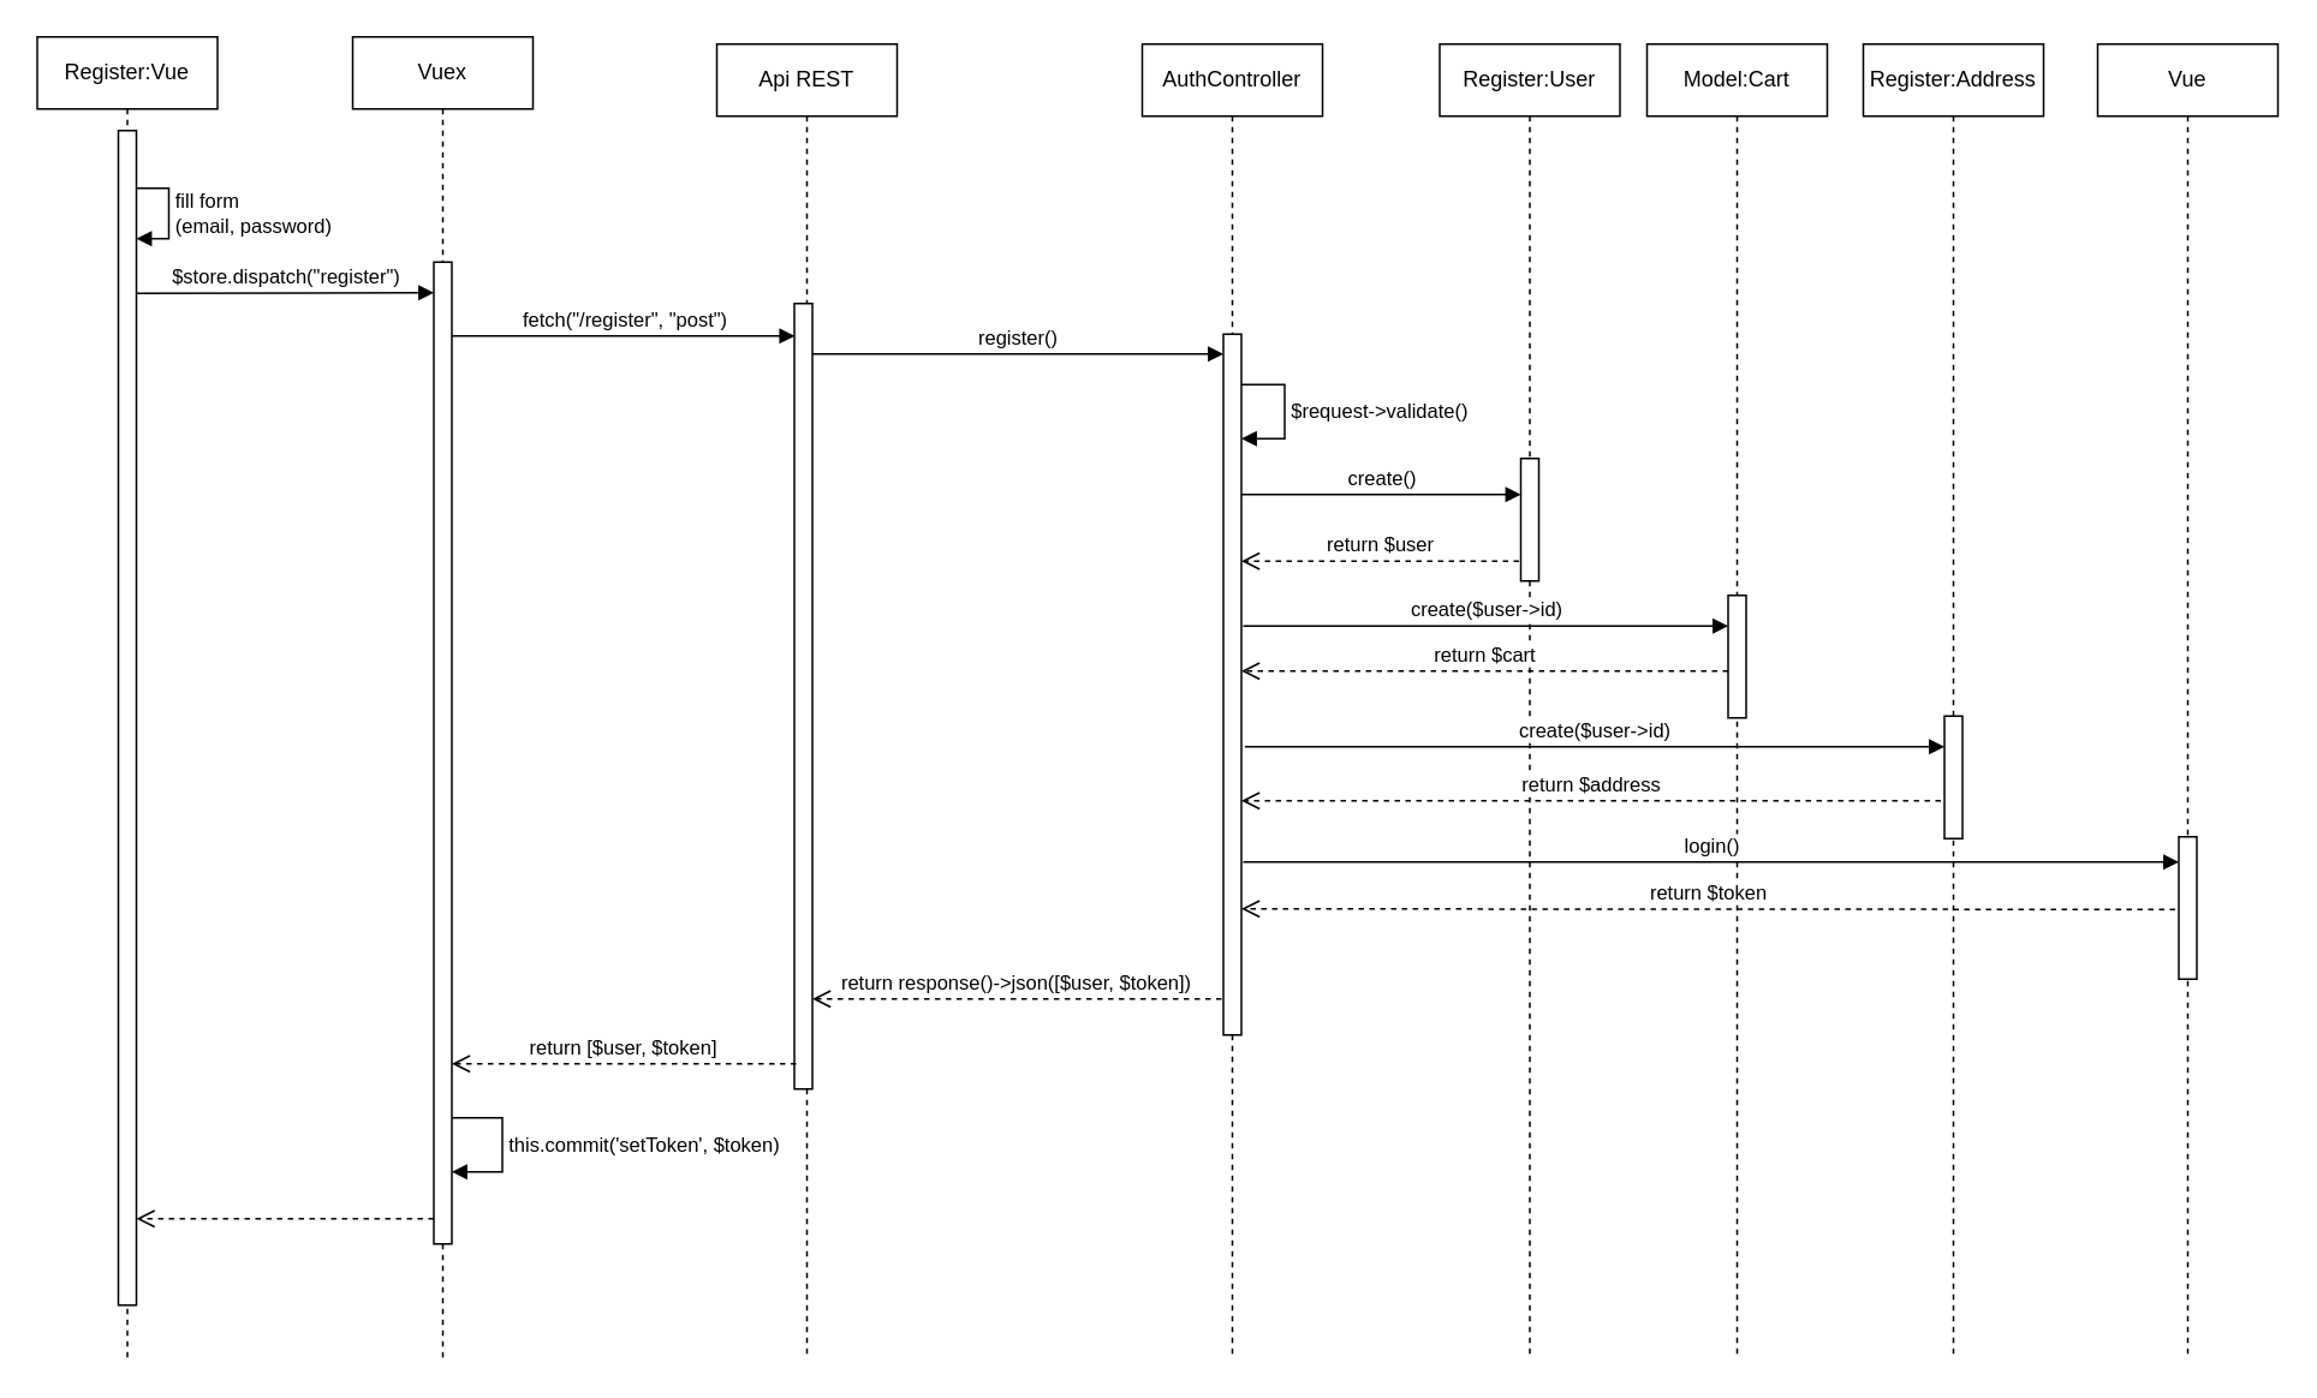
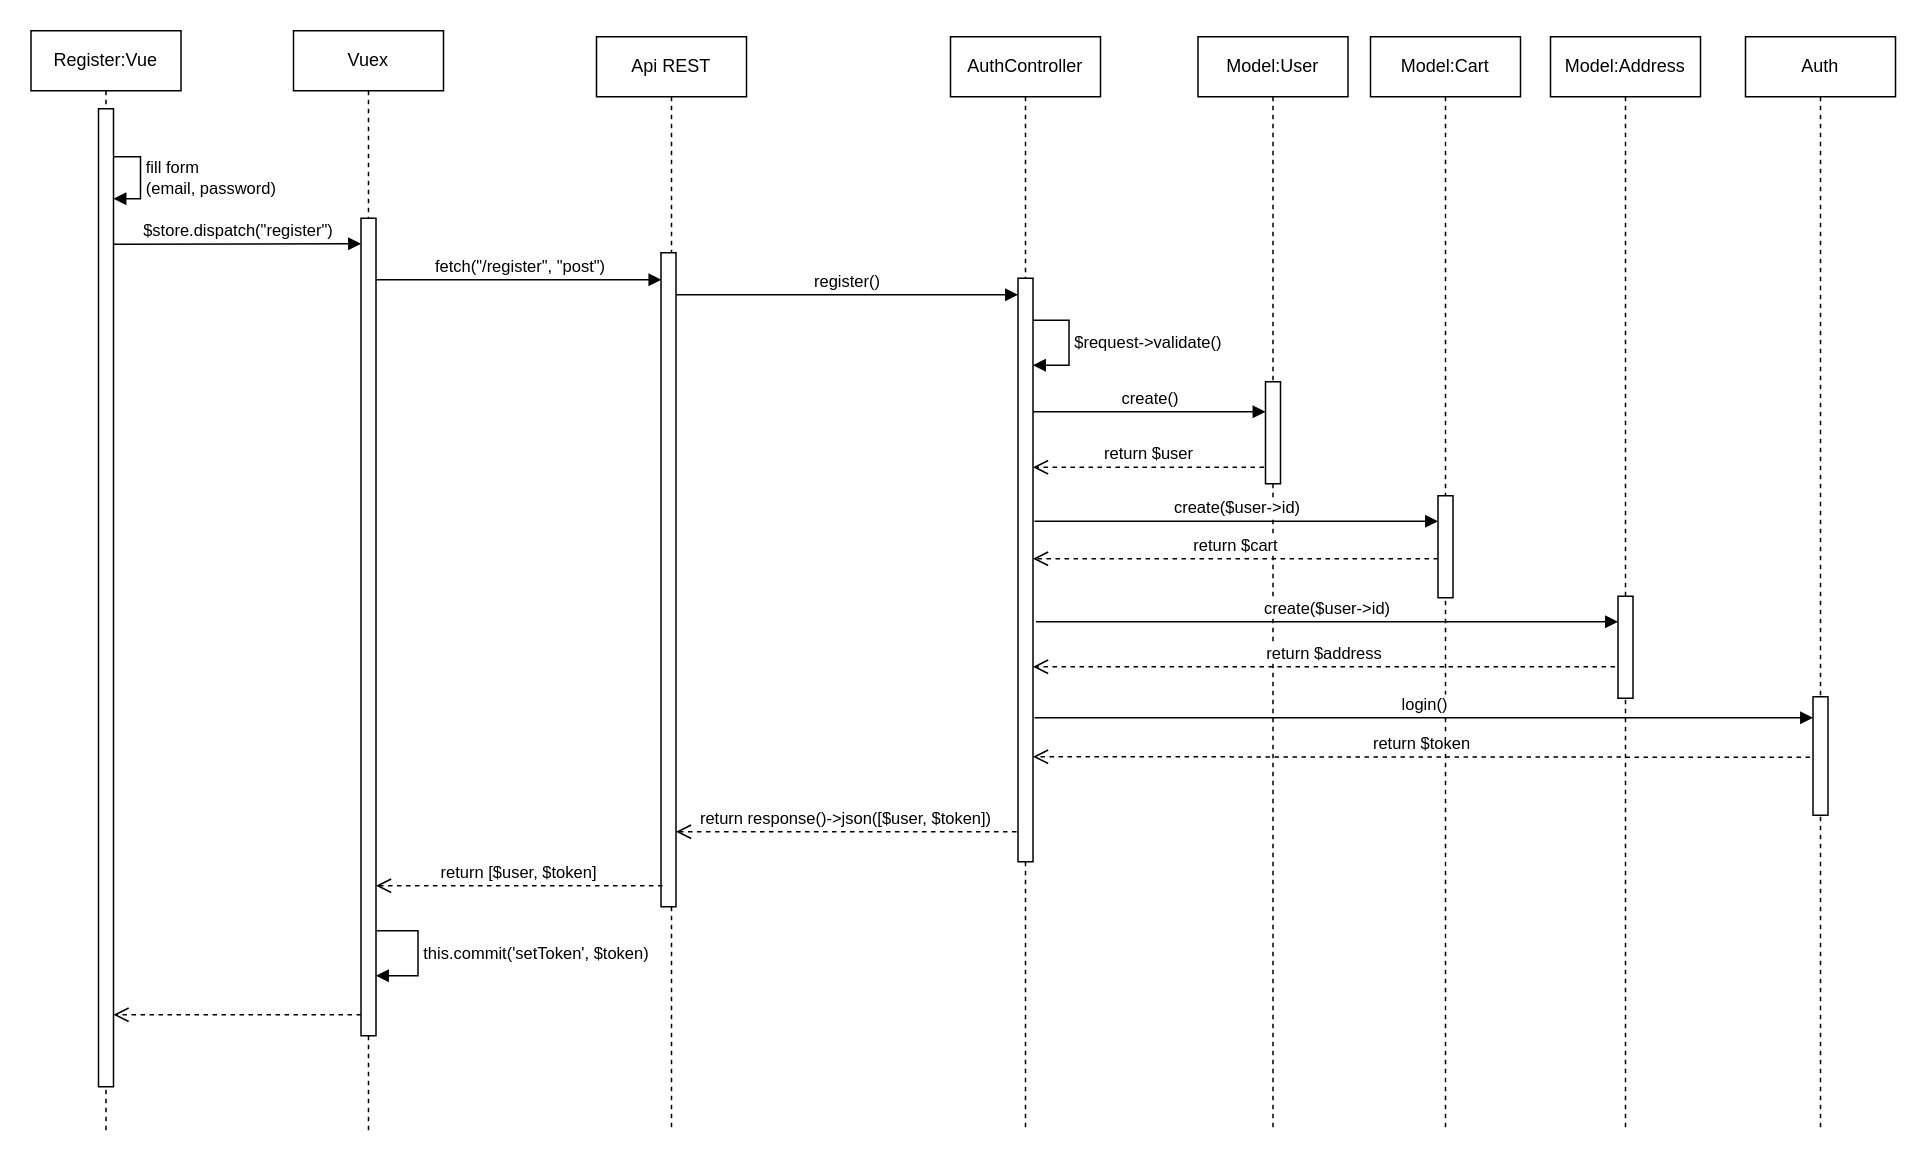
  <mxCell id="0" />
  <mxCell id="1" parent="0" />
  <mxCell id="2" value="Register:Vue" style="shape=umlLifeline;perimeter=lifelinePerimeter;whiteSpace=wrap;html=1;container=0;dropTarget=0;collapsible=0;recursiveResize=0;outlineConnect=0;portConstraint=eastwest;newEdgeStyle={&quot;edgeStyle&quot;:&quot;elbowEdgeStyle&quot;,&quot;elbow&quot;:&quot;vertical&quot;,&quot;curved&quot;:0,&quot;rounded&quot;:0};" parent="1" vertex="1"><mxGeometry x="20" y="20" width="100" height="734" as="geometry" /></mxCell>
  <mxCell id="3" value="Vuex" style="shape=umlLifeline;perimeter=lifelinePerimeter;whiteSpace=wrap;html=1;container=0;dropTarget=0;collapsible=0;recursiveResize=0;outlineConnect=0;portConstraint=eastwest;newEdgeStyle={&quot;edgeStyle&quot;:&quot;elbowEdgeStyle&quot;,&quot;elbow&quot;:&quot;vertical&quot;,&quot;curved&quot;:0,&quot;rounded&quot;:0};" parent="1" vertex="1"><mxGeometry x="195" y="20" width="100" height="734" as="geometry" /></mxCell>
  <mxCell id="4" value="" style="html=1;points=[];perimeter=orthogonalPerimeter;outlineConnect=0;targetShapes=umlLifeline;portConstraint=eastwest;newEdgeStyle={&quot;edgeStyle&quot;:&quot;elbowEdgeStyle&quot;,&quot;elbow&quot;:&quot;vertical&quot;,&quot;curved&quot;:0,&quot;rounded&quot;:0};" vertex="1" parent="3"><mxGeometry x="45" y="125" width="10" height="545" as="geometry" /></mxCell>
  <mxCell id="5" value="" style="html=1;points=[];perimeter=orthogonalPerimeter;outlineConnect=0;targetShapes=umlLifeline;portConstraint=eastwest;newEdgeStyle={&quot;edgeStyle&quot;:&quot;elbowEdgeStyle&quot;,&quot;elbow&quot;:&quot;vertical&quot;,&quot;curved&quot;:0,&quot;rounded&quot;:0};" vertex="1" parent="1"><mxGeometry x="65" y="72" width="10" height="652" as="geometry" /></mxCell>
  <mxCell id="6" value="&lt;div&gt;fill form &lt;br&gt;&lt;/div&gt;&lt;div&gt;(email, password)&lt;/div&gt;" style="html=1;align=left;spacingLeft=2;endArrow=block;rounded=0;edgeStyle=orthogonalEdgeStyle;curved=0;rounded=0;" edge="1" parent="1"><mxGeometry relative="1" as="geometry"><mxPoint x="75" y="104" as="sourcePoint" /><Array as="points"><mxPoint x="93" y="132" /></Array><mxPoint x="75" y="132" as="targetPoint" /></mxGeometry></mxCell>
  <mxCell id="7" value="$store.dispatch(&quot;register&quot;)" style="html=1;verticalAlign=bottom;endArrow=block;edgeStyle=elbowEdgeStyle;elbow=vertical;curved=0;rounded=0;" edge="1" parent="1"><mxGeometry width="80" relative="1" as="geometry"><mxPoint x="75" y="162.33" as="sourcePoint" /><mxPoint x="240" y="162" as="targetPoint" /></mxGeometry></mxCell>
  <mxCell id="8" value="Api REST" style="shape=umlLifeline;perimeter=lifelinePerimeter;whiteSpace=wrap;html=1;container=0;dropTarget=0;collapsible=0;recursiveResize=0;outlineConnect=0;portConstraint=eastwest;newEdgeStyle={&quot;edgeStyle&quot;:&quot;elbowEdgeStyle&quot;,&quot;elbow&quot;:&quot;vertical&quot;,&quot;curved&quot;:0,&quot;rounded&quot;:0};" vertex="1" parent="1"><mxGeometry x="397" y="24" width="100" height="730" as="geometry" /></mxCell>
  <mxCell id="9" value="" style="html=1;points=[];perimeter=orthogonalPerimeter;outlineConnect=0;targetShapes=umlLifeline;portConstraint=eastwest;newEdgeStyle={&quot;edgeStyle&quot;:&quot;elbowEdgeStyle&quot;,&quot;elbow&quot;:&quot;vertical&quot;,&quot;curved&quot;:0,&quot;rounded&quot;:0};" vertex="1" parent="8"><mxGeometry x="43" y="144" width="10" height="436" as="geometry" /></mxCell>
  <mxCell id="10" value="fetch(&quot;/register&quot;, &quot;post&quot;)" style="html=1;verticalAlign=bottom;endArrow=block;edgeStyle=elbowEdgeStyle;elbow=vertical;curved=0;rounded=0;entryX=-0.178;entryY=0.04;entryDx=0;entryDy=0;entryPerimeter=0;" edge="1" parent="1" source="4"><mxGeometry x="0.002" width="80" relative="1" as="geometry"><mxPoint x="252" y="186" as="sourcePoint" /><mxPoint x="440.22" y="185.44" as="targetPoint" /><Array as="points"><mxPoint x="445" y="186" /></Array><mxPoint as="offset" /></mxGeometry></mxCell>
  <mxCell id="11" value="AuthController" style="shape=umlLifeline;perimeter=lifelinePerimeter;whiteSpace=wrap;html=1;container=0;dropTarget=0;collapsible=0;recursiveResize=0;outlineConnect=0;portConstraint=eastwest;newEdgeStyle={&quot;edgeStyle&quot;:&quot;elbowEdgeStyle&quot;,&quot;elbow&quot;:&quot;vertical&quot;,&quot;curved&quot;:0,&quot;rounded&quot;:0};" vertex="1" parent="1"><mxGeometry x="633" y="24" width="100" height="730" as="geometry" /></mxCell>
  <mxCell id="12" value="" style="html=1;points=[];perimeter=orthogonalPerimeter;outlineConnect=0;targetShapes=umlLifeline;portConstraint=eastwest;newEdgeStyle={&quot;edgeStyle&quot;:&quot;elbowEdgeStyle&quot;,&quot;elbow&quot;:&quot;vertical&quot;,&quot;curved&quot;:0,&quot;rounded&quot;:0};" vertex="1" parent="11"><mxGeometry x="45" y="161" width="10" height="389" as="geometry" /></mxCell>
  <mxCell id="13" value="register()" style="html=1;verticalAlign=bottom;endArrow=block;edgeStyle=elbowEdgeStyle;elbow=vertical;curved=0;rounded=0;" edge="1" parent="1" source="9"><mxGeometry x="0.002" width="80" relative="1" as="geometry"><mxPoint x="455" y="195.935" as="sourcePoint" /><mxPoint x="678" y="196" as="targetPoint" /><mxPoint as="offset" /></mxGeometry></mxCell>
  <mxCell id="14" value="$request-&amp;gt;validate()" style="html=1;align=left;spacingLeft=2;endArrow=block;rounded=0;edgeStyle=orthogonalEdgeStyle;curved=0;rounded=0;" edge="1" target="12" parent="1"><mxGeometry relative="1" as="geometry"><mxPoint x="688" y="213" as="sourcePoint" /><Array as="points"><mxPoint x="712" y="213" /><mxPoint x="712" y="243" /></Array><mxPoint x="687" y="243" as="targetPoint" /></mxGeometry></mxCell>
- <mxCell id="15" value="Register:User" style="shape=umlLifeline;perimeter=lifelinePerimeter;whiteSpace=wrap;html=1;container=0;dropTarget=0;collapsible=0;recursiveResize=0;outlineConnect=0;portConstraint=eastwest;newEdgeStyle={&quot;edgeStyle&quot;:&quot;elbowEdgeStyle&quot;,&quot;elbow&quot;:&quot;vertical&quot;,&quot;curved&quot;:0,&quot;rounded&quot;:0};" vertex="1" parent="1"><mxGeometry x="798" y="24" width="100" height="730" as="geometry" /></mxCell>
+ <mxCell id="15" value="Model:User" style="shape=umlLifeline;perimeter=lifelinePerimeter;whiteSpace=wrap;html=1;container=0;dropTarget=0;collapsible=0;recursiveResize=0;outlineConnect=0;portConstraint=eastwest;newEdgeStyle={&quot;edgeStyle&quot;:&quot;elbowEdgeStyle&quot;,&quot;elbow&quot;:&quot;vertical&quot;,&quot;curved&quot;:0,&quot;rounded&quot;:0};" vertex="1" parent="1"><mxGeometry x="798" y="24" width="100" height="730" as="geometry" /></mxCell>
  <mxCell id="16" value="" style="html=1;points=[];perimeter=orthogonalPerimeter;outlineConnect=0;targetShapes=umlLifeline;portConstraint=eastwest;newEdgeStyle={&quot;edgeStyle&quot;:&quot;elbowEdgeStyle&quot;,&quot;elbow&quot;:&quot;vertical&quot;,&quot;curved&quot;:0,&quot;rounded&quot;:0};" vertex="1" parent="15"><mxGeometry x="45" y="230" width="10" height="68" as="geometry" /></mxCell>
  <mxCell id="17" value="create()" style="html=1;verticalAlign=bottom;endArrow=block;edgeStyle=elbowEdgeStyle;elbow=vertical;curved=0;rounded=0;" edge="1" parent="1"><mxGeometry x="0.002" width="80" relative="1" as="geometry"><mxPoint x="688" y="274" as="sourcePoint" /><mxPoint x="843" y="274" as="targetPoint" /><mxPoint as="offset" /></mxGeometry></mxCell>
  <mxCell id="18" value="return $user" style="html=1;verticalAlign=bottom;endArrow=open;dashed=1;endSize=8;edgeStyle=elbowEdgeStyle;elbow=vertical;curved=0;rounded=0;" edge="1" parent="1" target="12"><mxGeometry relative="1" as="geometry"><mxPoint x="842" y="311" as="sourcePoint" /><mxPoint x="762" y="311" as="targetPoint" /></mxGeometry></mxCell>
  <mxCell id="19" value="Model:Cart" style="shape=umlLifeline;perimeter=lifelinePerimeter;whiteSpace=wrap;html=1;container=0;dropTarget=0;collapsible=0;recursiveResize=0;outlineConnect=0;portConstraint=eastwest;newEdgeStyle={&quot;edgeStyle&quot;:&quot;elbowEdgeStyle&quot;,&quot;elbow&quot;:&quot;vertical&quot;,&quot;curved&quot;:0,&quot;rounded&quot;:0};" vertex="1" parent="1"><mxGeometry x="913" y="24" width="100" height="730" as="geometry" /></mxCell>
  <mxCell id="20" value="" style="html=1;points=[];perimeter=orthogonalPerimeter;outlineConnect=0;targetShapes=umlLifeline;portConstraint=eastwest;newEdgeStyle={&quot;edgeStyle&quot;:&quot;elbowEdgeStyle&quot;,&quot;elbow&quot;:&quot;vertical&quot;,&quot;curved&quot;:0,&quot;rounded&quot;:0};" vertex="1" parent="19"><mxGeometry x="45" y="306" width="10" height="68" as="geometry" /></mxCell>
- <mxCell id="21" value="Register:Address" style="shape=umlLifeline;perimeter=lifelinePerimeter;whiteSpace=wrap;html=1;container=0;dropTarget=0;collapsible=0;recursiveResize=0;outlineConnect=0;portConstraint=eastwest;newEdgeStyle={&quot;edgeStyle&quot;:&quot;elbowEdgeStyle&quot;,&quot;elbow&quot;:&quot;vertical&quot;,&quot;curved&quot;:0,&quot;rounded&quot;:0};" vertex="1" parent="1"><mxGeometry x="1033" y="24" width="100" height="730" as="geometry" /></mxCell>
+ <mxCell id="21" value="Model:Address" style="shape=umlLifeline;perimeter=lifelinePerimeter;whiteSpace=wrap;html=1;container=0;dropTarget=0;collapsible=0;recursiveResize=0;outlineConnect=0;portConstraint=eastwest;newEdgeStyle={&quot;edgeStyle&quot;:&quot;elbowEdgeStyle&quot;,&quot;elbow&quot;:&quot;vertical&quot;,&quot;curved&quot;:0,&quot;rounded&quot;:0};" vertex="1" parent="1"><mxGeometry x="1033" y="24" width="100" height="730" as="geometry" /></mxCell>
  <mxCell id="22" value="" style="html=1;points=[];perimeter=orthogonalPerimeter;outlineConnect=0;targetShapes=umlLifeline;portConstraint=eastwest;newEdgeStyle={&quot;edgeStyle&quot;:&quot;elbowEdgeStyle&quot;,&quot;elbow&quot;:&quot;vertical&quot;,&quot;curved&quot;:0,&quot;rounded&quot;:0};" vertex="1" parent="21"><mxGeometry x="45" y="373" width="10" height="68" as="geometry" /></mxCell>
  <mxCell id="23" value="create($user-&amp;gt;id)" style="html=1;verticalAlign=bottom;endArrow=block;edgeStyle=elbowEdgeStyle;elbow=vertical;curved=0;rounded=0;" edge="1" parent="1" target="20"><mxGeometry x="0.002" width="80" relative="1" as="geometry"><mxPoint x="689" y="347" as="sourcePoint" /><mxPoint x="953" y="347" as="targetPoint" /><mxPoint as="offset" /></mxGeometry></mxCell>
  <mxCell id="24" value="return $cart" style="html=1;verticalAlign=bottom;endArrow=open;dashed=1;endSize=8;edgeStyle=elbowEdgeStyle;elbow=vertical;curved=0;rounded=0;" edge="1" parent="1" source="20"><mxGeometry relative="1" as="geometry"><mxPoint x="963" y="372" as="sourcePoint" /><mxPoint x="688" y="372.333" as="targetPoint" /></mxGeometry></mxCell>
  <mxCell id="25" value="create($user-&amp;gt;id)" style="html=1;verticalAlign=bottom;endArrow=block;edgeStyle=elbowEdgeStyle;elbow=vertical;curved=0;rounded=0;" edge="1" parent="1" target="22"><mxGeometry x="0.002" width="80" relative="1" as="geometry"><mxPoint x="690" y="414" as="sourcePoint" /><mxPoint x="1073" y="414" as="targetPoint" /><mxPoint as="offset" /></mxGeometry></mxCell>
  <mxCell id="26" value="return $address" style="html=1;verticalAlign=bottom;endArrow=open;dashed=1;endSize=8;edgeStyle=elbowEdgeStyle;elbow=vertical;curved=0;rounded=0;" edge="1" parent="1" target="12"><mxGeometry relative="1" as="geometry"><mxPoint x="1076" y="444" as="sourcePoint" /><mxPoint x="693" y="444" as="targetPoint" /></mxGeometry></mxCell>
- <mxCell id="27" value="Vue" style="shape=umlLifeline;perimeter=lifelinePerimeter;whiteSpace=wrap;html=1;container=0;dropTarget=0;collapsible=0;recursiveResize=0;outlineConnect=0;portConstraint=eastwest;newEdgeStyle={&quot;edgeStyle&quot;:&quot;elbowEdgeStyle&quot;,&quot;elbow&quot;:&quot;vertical&quot;,&quot;curved&quot;:0,&quot;rounded&quot;:0};" vertex="1" parent="1"><mxGeometry x="1163" y="24" width="100" height="730" as="geometry" /></mxCell>
+ <mxCell id="27" value="Auth" style="shape=umlLifeline;perimeter=lifelinePerimeter;whiteSpace=wrap;html=1;container=0;dropTarget=0;collapsible=0;recursiveResize=0;outlineConnect=0;portConstraint=eastwest;newEdgeStyle={&quot;edgeStyle&quot;:&quot;elbowEdgeStyle&quot;,&quot;elbow&quot;:&quot;vertical&quot;,&quot;curved&quot;:0,&quot;rounded&quot;:0};" vertex="1" parent="1"><mxGeometry x="1163" y="24" width="100" height="730" as="geometry" /></mxCell>
  <mxCell id="28" value="" style="html=1;points=[];perimeter=orthogonalPerimeter;outlineConnect=0;targetShapes=umlLifeline;portConstraint=eastwest;newEdgeStyle={&quot;edgeStyle&quot;:&quot;elbowEdgeStyle&quot;,&quot;elbow&quot;:&quot;vertical&quot;,&quot;curved&quot;:0,&quot;rounded&quot;:0};" vertex="1" parent="27"><mxGeometry x="45" y="440" width="10" height="79" as="geometry" /></mxCell>
  <mxCell id="29" value="login()" style="html=1;verticalAlign=bottom;endArrow=block;edgeStyle=elbowEdgeStyle;elbow=vertical;curved=0;rounded=0;" edge="1" parent="1" target="28"><mxGeometry x="0.002" width="80" relative="1" as="geometry"><mxPoint x="689" y="478" as="sourcePoint" /><mxPoint x="849" y="478" as="targetPoint" /><mxPoint as="offset" /></mxGeometry></mxCell>
  <mxCell id="30" value="return $token" style="html=1;verticalAlign=bottom;endArrow=open;dashed=1;endSize=8;edgeStyle=elbowEdgeStyle;elbow=vertical;curved=0;rounded=0;" edge="1" parent="1" target="12"><mxGeometry relative="1" as="geometry"><mxPoint x="1206" y="504.33" as="sourcePoint" /><mxPoint x="693" y="504" as="targetPoint" /></mxGeometry></mxCell>
  <mxCell id="31" value="return response()-&amp;gt;json([$user, $token])" style="html=1;verticalAlign=bottom;endArrow=open;dashed=1;endSize=8;edgeStyle=elbowEdgeStyle;elbow=vertical;curved=0;rounded=0;" edge="1" parent="1" target="9"><mxGeometry relative="1" as="geometry"><mxPoint x="677" y="554" as="sourcePoint" /><mxPoint x="153" y="554.67" as="targetPoint" /></mxGeometry></mxCell>
  <mxCell id="32" value="return [$user, $token]" style="html=1;verticalAlign=bottom;endArrow=open;dashed=1;endSize=8;edgeStyle=elbowEdgeStyle;elbow=vertical;curved=0;rounded=0;" edge="1" parent="1" target="4"><mxGeometry relative="1" as="geometry"><mxPoint x="441" y="590" as="sourcePoint" /><mxPoint x="215" y="590" as="targetPoint" /></mxGeometry></mxCell>
  <mxCell id="33" value="this.commit('setToken', $token)" style="html=1;align=left;spacingLeft=2;endArrow=block;rounded=0;edgeStyle=orthogonalEdgeStyle;curved=0;rounded=0;" edge="1" parent="1"><mxGeometry relative="1" as="geometry"><mxPoint x="250" y="620" as="sourcePoint" /><Array as="points"><mxPoint x="278" y="650" /></Array><mxPoint x="250" y="650" as="targetPoint" /></mxGeometry></mxCell>
  <mxCell id="34" value="" style="html=1;verticalAlign=bottom;endArrow=open;dashed=1;endSize=8;edgeStyle=elbowEdgeStyle;elbow=vertical;curved=0;rounded=0;" edge="1" parent="1" target="5"><mxGeometry relative="1" as="geometry"><mxPoint x="240" y="676" as="sourcePoint" /><mxPoint x="83" y="676" as="targetPoint" /></mxGeometry></mxCell>
